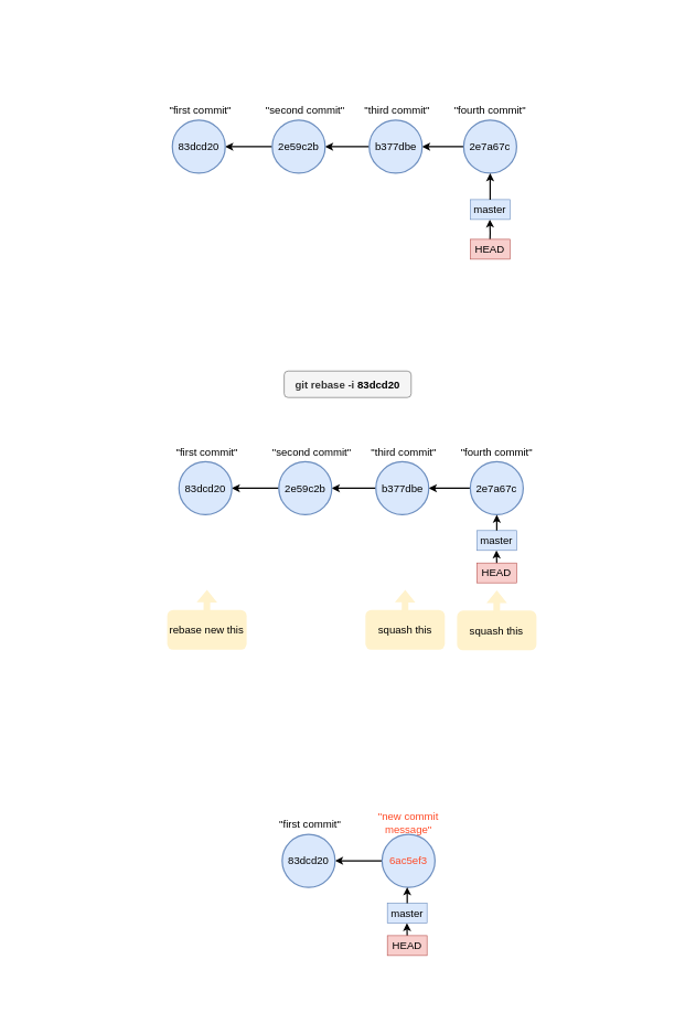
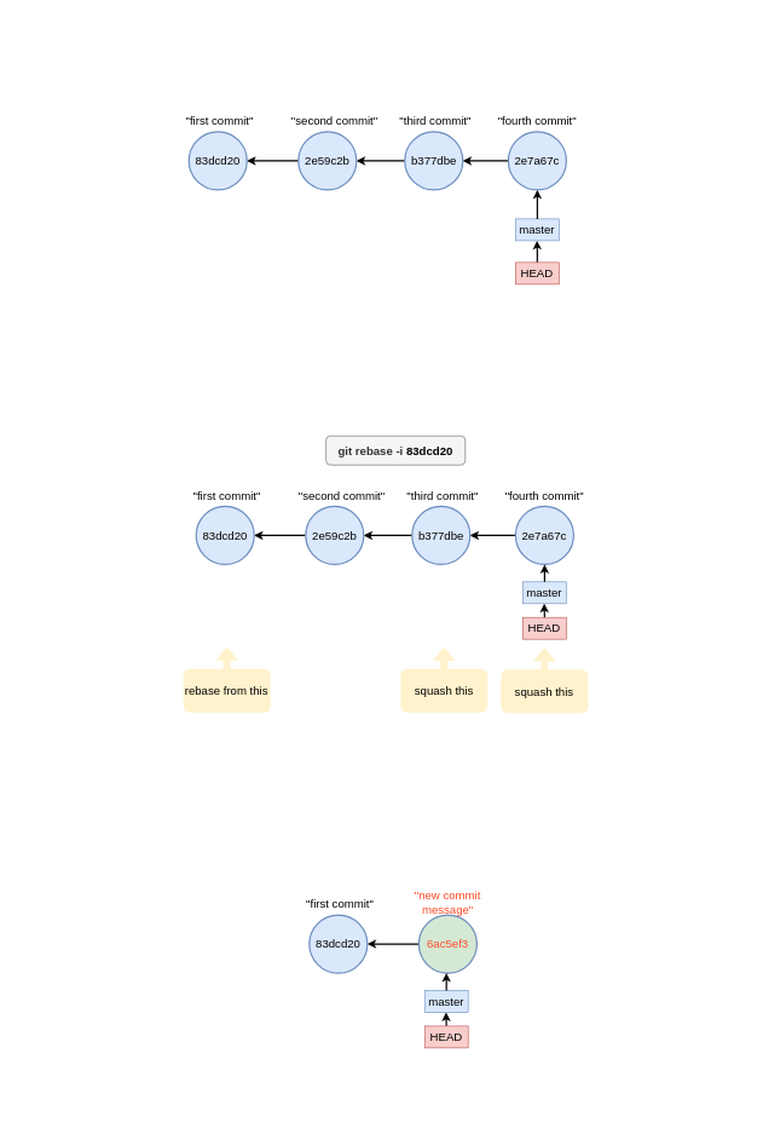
  <mxCell id="0" />
  <mxCell id="1" parent="0" />
  <mxCell id="2" value="" style="rounded=1;whiteSpace=wrap;html=1;strokeWidth=2;absoluteArcSize=1;arcSize=0;strokeColor=none;" vertex="1" parent="1"><mxGeometry x="20" y="20" width="990" height="450" as="geometry" /></mxCell>
  <mxCell id="3" style="edgeStyle=orthogonalEdgeStyle;rounded=0;orthogonalLoop=1;jettySize=auto;html=1;strokeWidth=2;endArrow=none;endFill=0;startArrow=classic;startFill=1;" edge="1" parent="1" source="4" target="7"><mxGeometry relative="1" as="geometry" /></mxCell>
  <mxCell id="4" value="83dcd20" style="ellipse;whiteSpace=wrap;html=1;aspect=fixed;strokeWidth=2;fillColor=#dae8fc;strokeColor=#6c8ebf;fontSize=16;" vertex="1" parent="1"><mxGeometry x="260" y="181" width="80" height="80" as="geometry" /></mxCell>
  <mxCell id="5" value="&quot;first commit&quot;" style="text;html=1;align=center;verticalAlign=middle;whiteSpace=wrap;rounded=0;fontSize=16;" vertex="1" parent="1"><mxGeometry x="250" y="151" width="104.62" height="30" as="geometry" /></mxCell>
  <mxCell id="6" style="edgeStyle=orthogonalEdgeStyle;rounded=0;orthogonalLoop=1;jettySize=auto;html=1;entryX=0;entryY=0.5;entryDx=0;entryDy=0;strokeWidth=2;endArrow=none;endFill=0;startArrow=classic;startFill=1;" edge="1" parent="1" source="7" target="10"><mxGeometry relative="1" as="geometry" /></mxCell>
  <mxCell id="7" value="2e59c2b" style="ellipse;whiteSpace=wrap;html=1;aspect=fixed;strokeWidth=2;fillColor=#dae8fc;strokeColor=#6c8ebf;fontSize=16;" vertex="1" parent="1"><mxGeometry x="411" y="181" width="80" height="80" as="geometry" /></mxCell>
  <mxCell id="8" value="&quot;second commit&quot;" style="text;html=1;align=center;verticalAlign=middle;whiteSpace=wrap;rounded=0;fontSize=16;" vertex="1" parent="1"><mxGeometry x="398.62" y="151" width="124.12" height="30" as="geometry" /></mxCell>
  <mxCell id="9" style="edgeStyle=orthogonalEdgeStyle;rounded=0;orthogonalLoop=1;jettySize=auto;html=1;entryX=0;entryY=0.5;entryDx=0;entryDy=0;strokeWidth=2;startArrow=classic;startFill=1;endArrow=none;endFill=0;" edge="1" parent="1" source="10" target="11"><mxGeometry relative="1" as="geometry" /></mxCell>
  <mxCell id="10" value="b377dbe" style="ellipse;whiteSpace=wrap;html=1;aspect=fixed;strokeWidth=2;fillColor=#dae8fc;strokeColor=#6c8ebf;fontSize=16;" vertex="1" parent="1"><mxGeometry x="557.62" y="181" width="80" height="80" as="geometry" /></mxCell>
  <mxCell id="11" value="2e7a67c" style="ellipse;whiteSpace=wrap;html=1;aspect=fixed;strokeWidth=2;fillColor=#dae8fc;strokeColor=#6c8ebf;fontSize=16;" vertex="1" parent="1"><mxGeometry x="700.37" y="181" width="80" height="80" as="geometry" /></mxCell>
  <mxCell id="12" style="edgeStyle=orthogonalEdgeStyle;rounded=0;orthogonalLoop=1;jettySize=auto;html=1;endArrow=none;endFill=0;startArrow=classic;startFill=1;strokeWidth=2;" edge="1" parent="1"><mxGeometry relative="1" as="geometry"><mxPoint x="739.87" y="371" as="targetPoint" /><mxPoint x="739.87" y="331" as="sourcePoint" /></mxGeometry></mxCell>
  <mxCell id="13" value="HEAD" style="text;html=1;align=center;verticalAlign=middle;whiteSpace=wrap;rounded=0;fillColor=#f8cecc;strokeColor=#b85450;fontSize=16;" vertex="1" parent="1"><mxGeometry x="710.37" y="361" width="60" height="30" as="geometry" /></mxCell>
  <mxCell id="14" value="&quot;third commit&quot;" style="text;html=1;align=center;verticalAlign=middle;whiteSpace=wrap;rounded=0;fontSize=16;" vertex="1" parent="1"><mxGeometry x="537.62" y="151" width="124.25" height="30" as="geometry" /></mxCell>
  <mxCell id="15" value="&quot;fourth commit&quot;" style="text;html=1;align=center;verticalAlign=middle;whiteSpace=wrap;rounded=0;fontSize=16;" vertex="1" parent="1"><mxGeometry x="656.12" y="151" width="168.5" height="30" as="geometry" /></mxCell>
  <mxCell id="16" value="master" style="text;html=1;align=center;verticalAlign=middle;whiteSpace=wrap;rounded=0;fillColor=#dae8fc;strokeColor=#6c8ebf;fontSize=16;" vertex="1" parent="1"><mxGeometry x="710.37" y="301" width="60" height="30" as="geometry" /></mxCell>
  <mxCell id="17" value="" style="endArrow=classic;html=1;rounded=0;entryX=0.5;entryY=1;entryDx=0;entryDy=0;exitX=0.5;exitY=0;exitDx=0;exitDy=0;strokeWidth=2;" edge="1" parent="1" source="16"><mxGeometry width="50" height="50" relative="1" as="geometry"><mxPoint x="680.37" y="331" as="sourcePoint" /><mxPoint x="740.37" y="261" as="targetPoint" /></mxGeometry></mxCell>
  <mxCell id="18" value="" style="rounded=1;whiteSpace=wrap;html=1;strokeWidth=2;absoluteArcSize=1;arcSize=0;strokeColor=none;" vertex="1" parent="1"><mxGeometry x="30" y="560" width="990" height="450" as="geometry" /></mxCell>
  <mxCell id="19" style="edgeStyle=orthogonalEdgeStyle;rounded=0;orthogonalLoop=1;jettySize=auto;html=1;strokeWidth=2;endArrow=none;endFill=0;startArrow=classic;startFill=1;" edge="1" parent="1" source="20" target="23"><mxGeometry relative="1" as="geometry" /></mxCell>
  <mxCell id="20" value="83dcd20" style="ellipse;whiteSpace=wrap;html=1;aspect=fixed;strokeWidth=2;fillColor=#dae8fc;strokeColor=#6c8ebf;fontSize=16;" vertex="1" parent="1"><mxGeometry x="270" y="697" width="80" height="80" as="geometry" /></mxCell>
  <mxCell id="21" value="&quot;first commit&quot;" style="text;html=1;align=center;verticalAlign=middle;whiteSpace=wrap;rounded=0;fontSize=16;" vertex="1" parent="1"><mxGeometry x="260" y="667" width="104.62" height="30" as="geometry" /></mxCell>
  <mxCell id="22" style="edgeStyle=orthogonalEdgeStyle;rounded=0;orthogonalLoop=1;jettySize=auto;html=1;entryX=0;entryY=0.5;entryDx=0;entryDy=0;strokeWidth=2;endArrow=none;endFill=0;startArrow=classic;startFill=1;" edge="1" parent="1" source="23" target="26"><mxGeometry relative="1" as="geometry" /></mxCell>
  <mxCell id="23" value="2e59c2b" style="ellipse;whiteSpace=wrap;html=1;aspect=fixed;strokeWidth=2;fillColor=#dae8fc;strokeColor=#6c8ebf;fontSize=16;" vertex="1" parent="1"><mxGeometry x="421" y="697" width="80" height="80" as="geometry" /></mxCell>
  <mxCell id="24" value="&quot;second commit&quot;" style="text;html=1;align=center;verticalAlign=middle;whiteSpace=wrap;rounded=0;fontSize=16;" vertex="1" parent="1"><mxGeometry x="408.62" y="667" width="124.12" height="30" as="geometry" /></mxCell>
  <mxCell id="25" style="edgeStyle=orthogonalEdgeStyle;rounded=0;orthogonalLoop=1;jettySize=auto;html=1;entryX=0;entryY=0.5;entryDx=0;entryDy=0;strokeWidth=2;startArrow=classic;startFill=1;endArrow=none;endFill=0;" edge="1" parent="1" source="26" target="27"><mxGeometry relative="1" as="geometry" /></mxCell>
  <mxCell id="26" value="b377dbe" style="ellipse;whiteSpace=wrap;html=1;aspect=fixed;strokeWidth=2;fillColor=#dae8fc;strokeColor=#6c8ebf;fontSize=16;" vertex="1" parent="1"><mxGeometry x="567.62" y="697" width="80" height="80" as="geometry" /></mxCell>
  <mxCell id="27" value="2e7a67c" style="ellipse;whiteSpace=wrap;html=1;aspect=fixed;strokeWidth=2;fillColor=#dae8fc;strokeColor=#6c8ebf;fontSize=16;" vertex="1" parent="1"><mxGeometry x="710.37" y="697" width="80" height="80" as="geometry" /></mxCell>
  <mxCell id="28" style="edgeStyle=orthogonalEdgeStyle;rounded=0;orthogonalLoop=1;jettySize=auto;html=1;endArrow=none;endFill=0;startArrow=classic;startFill=1;strokeWidth=2;" edge="1" parent="1"><mxGeometry relative="1" as="geometry"><mxPoint x="749.87" y="871" as="targetPoint" /><mxPoint x="749.87" y="831" as="sourcePoint" /></mxGeometry></mxCell>
  <mxCell id="29" value="HEAD" style="text;html=1;align=center;verticalAlign=middle;whiteSpace=wrap;rounded=0;fillColor=#f8cecc;strokeColor=#b85450;fontSize=16;" vertex="1" parent="1"><mxGeometry x="720.37" y="850" width="60" height="30" as="geometry" /></mxCell>
  <mxCell id="30" value="&quot;third commit&quot;" style="text;html=1;align=center;verticalAlign=middle;whiteSpace=wrap;rounded=0;fontSize=16;" vertex="1" parent="1"><mxGeometry x="547.62" y="667" width="124.25" height="30" as="geometry" /></mxCell>
  <mxCell id="31" value="&quot;fourth commit&quot;" style="text;html=1;align=center;verticalAlign=middle;whiteSpace=wrap;rounded=0;fontSize=16;" vertex="1" parent="1"><mxGeometry x="666.12" y="667" width="168.5" height="30" as="geometry" /></mxCell>
  <mxCell id="32" value="master" style="text;html=1;align=center;verticalAlign=middle;whiteSpace=wrap;rounded=0;fillColor=#dae8fc;strokeColor=#6c8ebf;fontSize=16;" vertex="1" parent="1"><mxGeometry x="720.37" y="801" width="60" height="30" as="geometry" /></mxCell>
  <mxCell id="33" value="" style="endArrow=classic;html=1;rounded=0;entryX=0.5;entryY=1;entryDx=0;entryDy=0;exitX=0.5;exitY=0;exitDx=0;exitDy=0;strokeWidth=2;" edge="1" parent="1" source="32"><mxGeometry width="50" height="50" relative="1" as="geometry"><mxPoint x="690.37" y="847" as="sourcePoint" /><mxPoint x="750.37" y="777" as="targetPoint" /></mxGeometry></mxCell>
- <mxCell id="34" value="&lt;span style=&quot;font-size: 16px;&quot;&gt;&lt;b&gt;git rebase -i&amp;nbsp;&lt;/b&gt;&lt;/span&gt;&lt;span style=&quot;color: rgb(0, 0, 0); font-size: 16px;&quot;&gt;&lt;b&gt;83dcd20&lt;/b&gt;&lt;/span&gt;" style="rounded=1;whiteSpace=wrap;html=1;fillColor=#f5f5f5;fontColor=#333333;strokeColor=#666666;" vertex="1" parent="1"><mxGeometry x="429" y="560" width="192" height="40" as="geometry" /></mxCell>
- <mxCell id="35" value="rebase new this" style="rounded=1;whiteSpace=wrap;html=1;strokeColor=none;fillColor=#fff2cc;fontSize=16;" vertex="1" parent="1"><mxGeometry x="252.31" y="921" width="120" height="60" as="geometry" /></mxCell>
+ <mxCell id="34" value="&lt;span style=&quot;font-size: 16px;&quot;&gt;&lt;b&gt;git rebase -i&amp;nbsp;&lt;/b&gt;&lt;/span&gt;&lt;span style=&quot;color: rgb(0, 0, 0); font-size: 16px;&quot;&gt;&lt;b&gt;83dcd20&lt;/b&gt;&lt;/span&gt;" style="rounded=1;whiteSpace=wrap;html=1;fillColor=#f5f5f5;fontColor=#333333;strokeColor=#666666;" vertex="1" parent="1"><mxGeometry x="449" y="600" width="192" height="40" as="geometry" /></mxCell>
+ <mxCell id="35" value="rebase from this" style="rounded=1;whiteSpace=wrap;html=1;strokeColor=none;fillColor=#fff2cc;fontSize=16;" vertex="1" parent="1"><mxGeometry x="252.31" y="921" width="120" height="60" as="geometry" /></mxCell>
  <mxCell id="36" value="" style="shape=flexArrow;endArrow=classic;html=1;rounded=0;fillColor=#fff2cc;strokeColor=none;" edge="1" parent="1"><mxGeometry width="50" height="50" relative="1" as="geometry"><mxPoint x="312.11" y="931" as="sourcePoint" /><mxPoint x="312.42" y="890" as="targetPoint" /></mxGeometry></mxCell>
  <mxCell id="37" value="&lt;font style=&quot;font-size: 16px;&quot;&gt;squash this&lt;/font&gt;" style="rounded=1;whiteSpace=wrap;html=1;strokeColor=none;fillColor=#fff2cc;" vertex="1" parent="1"><mxGeometry x="551.87" y="921" width="120" height="60" as="geometry" /></mxCell>
  <mxCell id="38" value="" style="shape=flexArrow;endArrow=classic;html=1;rounded=0;fillColor=#fff2cc;strokeColor=none;" edge="1" parent="1"><mxGeometry width="50" height="50" relative="1" as="geometry"><mxPoint x="611.67" y="931" as="sourcePoint" /><mxPoint x="611.98" y="890" as="targetPoint" /></mxGeometry></mxCell>
  <mxCell id="39" value="squash this" style="rounded=1;whiteSpace=wrap;html=1;strokeColor=none;fillColor=#fff2cc;fontSize=16;" vertex="1" parent="1"><mxGeometry x="690.37" y="922" width="120" height="60" as="geometry" /></mxCell>
  <mxCell id="40" value="" style="shape=flexArrow;endArrow=classic;html=1;rounded=0;fillColor=#fff2cc;strokeColor=none;" edge="1" parent="1"><mxGeometry width="50" height="50" relative="1" as="geometry"><mxPoint x="750.17" y="932" as="sourcePoint" /><mxPoint x="750.48" y="891" as="targetPoint" /></mxGeometry></mxCell>
  <mxCell id="41" value="" style="rounded=1;whiteSpace=wrap;html=1;strokeWidth=2;absoluteArcSize=1;arcSize=0;strokeColor=none;" vertex="1" parent="1"><mxGeometry x="40" y="1090" width="990" height="450" as="geometry" /></mxCell>
  <mxCell id="42" style="edgeStyle=orthogonalEdgeStyle;rounded=0;orthogonalLoop=1;jettySize=auto;html=1;strokeWidth=2;endArrow=none;endFill=0;startArrow=classic;startFill=1;" edge="1" parent="1" source="43" target="45"><mxGeometry relative="1" as="geometry" /></mxCell>
  <mxCell id="43" value="83dcd20" style="ellipse;whiteSpace=wrap;html=1;aspect=fixed;strokeWidth=2;fillColor=#dae8fc;strokeColor=#6c8ebf;fontSize=16;" vertex="1" parent="1"><mxGeometry x="426" y="1260" width="80" height="80" as="geometry" /></mxCell>
  <mxCell id="44" value="&quot;first commit&quot;" style="text;html=1;align=center;verticalAlign=middle;whiteSpace=wrap;rounded=0;fontSize=16;" vertex="1" parent="1"><mxGeometry x="416" y="1230" width="104.62" height="30" as="geometry" /></mxCell>
- <mxCell id="45" value="&lt;font style=&quot;color: rgb(255, 74, 38);&quot;&gt;6ac5ef3&lt;/font&gt;" style="ellipse;whiteSpace=wrap;html=1;aspect=fixed;strokeWidth=2;fillColor=#dae8fc;strokeColor=#6c8ebf;fontSize=16;" vertex="1" parent="1"><mxGeometry x="577" y="1260" width="80" height="80" as="geometry" /></mxCell>
+ <mxCell id="45" value="&lt;font style=&quot;color: rgb(255, 74, 38);&quot;&gt;6ac5ef3&lt;/font&gt;" style="ellipse;whiteSpace=wrap;html=1;aspect=fixed;strokeWidth=2;fillColor=#d5e8d4;strokeColor=#6c8ebf;fontSize=16;" vertex="1" parent="1"><mxGeometry x="577" y="1260" width="80" height="80" as="geometry" /></mxCell>
  <mxCell id="46" value="&quot;new commit message&quot;" style="text;html=1;align=center;verticalAlign=middle;whiteSpace=wrap;rounded=0;fontSize=16;fontColor=#FF4A26;" vertex="1" parent="1"><mxGeometry x="554.94" y="1223" width="124.12" height="37" as="geometry" /></mxCell>
  <mxCell id="47" style="edgeStyle=orthogonalEdgeStyle;rounded=0;orthogonalLoop=1;jettySize=auto;html=1;endArrow=none;endFill=0;startArrow=classic;startFill=1;strokeWidth=2;" edge="1" parent="1"><mxGeometry relative="1" as="geometry"><mxPoint x="614.5" y="1434" as="targetPoint" /><mxPoint x="614.5" y="1394" as="sourcePoint" /></mxGeometry></mxCell>
  <mxCell id="48" value="HEAD" style="text;html=1;align=center;verticalAlign=middle;whiteSpace=wrap;rounded=0;fillColor=#f8cecc;strokeColor=#b85450;fontSize=16;" vertex="1" parent="1"><mxGeometry x="585" y="1413" width="60" height="30" as="geometry" /></mxCell>
  <mxCell id="49" value="master" style="text;html=1;align=center;verticalAlign=middle;whiteSpace=wrap;rounded=0;fillColor=#dae8fc;strokeColor=#6c8ebf;fontSize=16;" vertex="1" parent="1"><mxGeometry x="585" y="1364" width="60" height="30" as="geometry" /></mxCell>
  <mxCell id="50" value="" style="endArrow=classic;html=1;rounded=0;entryX=0.5;entryY=1;entryDx=0;entryDy=0;exitX=0.5;exitY=0;exitDx=0;exitDy=0;strokeWidth=2;" edge="1" parent="1" source="49"><mxGeometry width="50" height="50" relative="1" as="geometry"><mxPoint x="555" y="1410" as="sourcePoint" /><mxPoint x="615" y="1340" as="targetPoint" /></mxGeometry></mxCell>
